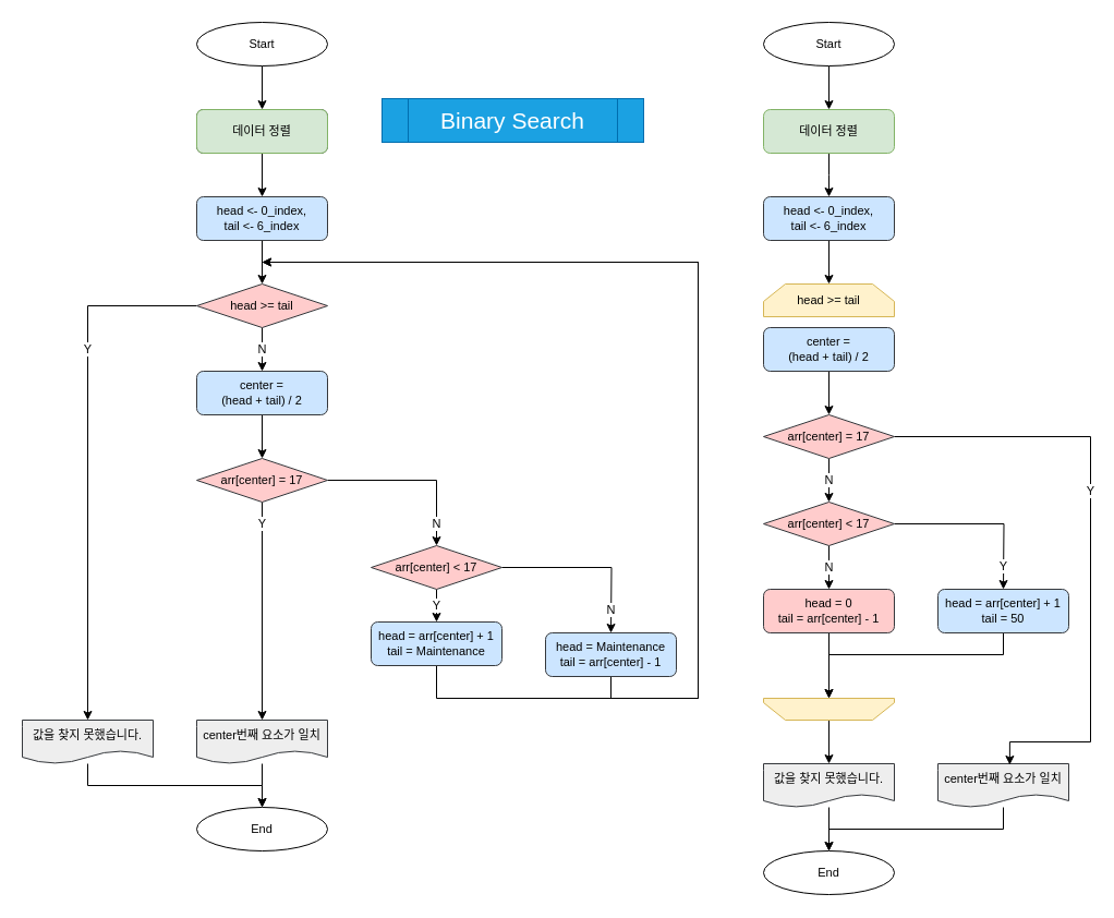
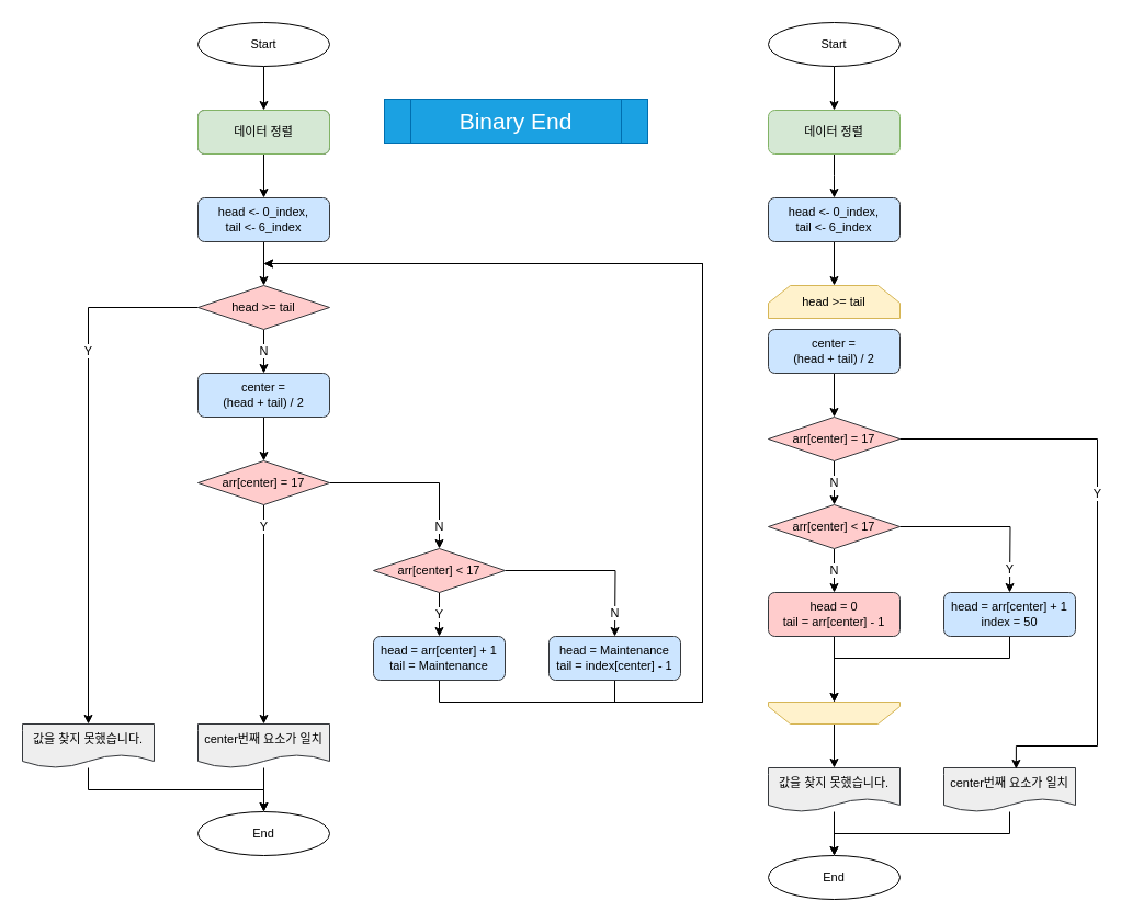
  <mxCell id="0" />
  <mxCell id="1" parent="0" />
- <mxCell id="2" value="Binary Search" style="shape=process;whiteSpace=wrap;html=1;backgroundOutline=1;fillColor=#1ba1e2;strokeColor=#006EAF;fontSize=21;fontColor=#ffffff;" parent="1" vertex="1"><mxGeometry x="350" y="90" width="240" height="40" as="geometry" /></mxCell>
+ <mxCell id="2" value="Binary End" style="shape=process;whiteSpace=wrap;html=1;backgroundOutline=1;fillColor=#1ba1e2;strokeColor=#006EAF;fontSize=21;fontColor=#ffffff;" parent="1" vertex="1"><mxGeometry x="350" y="90" width="240" height="40" as="geometry" /></mxCell>
  <mxCell id="3" style="edgeStyle=orthogonalEdgeStyle;rounded=0;orthogonalLoop=1;jettySize=auto;html=1;entryX=0.5;entryY=0;entryDx=0;entryDy=0;" parent="1" source="4" target="23" edge="1"><mxGeometry relative="1" as="geometry" /></mxCell>
  <mxCell id="4" value="Start" style="ellipse;whiteSpace=wrap;html=1;fontSize=11;" parent="1" vertex="1"><mxGeometry x="180" y="20" width="120" height="40" as="geometry" /></mxCell>
  <mxCell id="5" style="edgeStyle=orthogonalEdgeStyle;rounded=0;orthogonalLoop=1;jettySize=auto;html=1;entryX=0.5;entryY=0;entryDx=0;entryDy=0;fontSize=11;" parent="1" source="6" target="32" edge="1"><mxGeometry relative="1" as="geometry" /></mxCell>
  <mxCell id="6" value="head &amp;lt;- 0_index,&lt;br&gt;tail &amp;lt;- 6_index" style="rounded=1;whiteSpace=wrap;html=1;fontSize=11;fillColor=#cce5ff;strokeColor=#36393d;" parent="1" vertex="1"><mxGeometry x="180" y="180" width="120" height="40" as="geometry" /></mxCell>
  <mxCell id="7" style="edgeStyle=orthogonalEdgeStyle;rounded=0;orthogonalLoop=1;jettySize=auto;html=1;exitX=0.5;exitY=1;exitDx=0;exitDy=0;entryX=0.5;entryY=0;entryDx=0;entryDy=0;fontSize=11;" parent="1" source="8" target="11" edge="1"><mxGeometry relative="1" as="geometry" /></mxCell>
  <mxCell id="8" value="center = &lt;br&gt;(head + tail) / 2" style="rounded=1;whiteSpace=wrap;html=1;fontSize=11;fillColor=#cce5ff;strokeColor=#36393d;" parent="1" vertex="1"><mxGeometry x="180" y="340" width="120" height="40" as="geometry" /></mxCell>
  <mxCell id="9" value="Y" style="edgeStyle=orthogonalEdgeStyle;rounded=0;orthogonalLoop=1;jettySize=auto;html=1;exitX=0.5;exitY=1;exitDx=0;exitDy=0;entryX=0.5;entryY=0;entryDx=0;entryDy=0;fontSize=11;" parent="1" source="11" target="13" edge="1"><mxGeometry x="-0.8" relative="1" as="geometry"><Array as="points"><mxPoint x="240" y="480" /><mxPoint x="240" y="480" /></Array><mxPoint as="offset" /></mxGeometry></mxCell>
  <mxCell id="10" value="N" style="edgeStyle=orthogonalEdgeStyle;rounded=0;orthogonalLoop=1;jettySize=auto;html=1;fontSize=11;" parent="1" source="11" edge="1"><mxGeometry x="0.75" relative="1" as="geometry"><mxPoint x="400" y="500" as="targetPoint" /><Array as="points"><mxPoint x="400" y="440" /></Array><mxPoint as="offset" /></mxGeometry></mxCell>
  <mxCell id="11" value="arr[center] = 17" style="rhombus;whiteSpace=wrap;html=1;fontSize=11;fillColor=#ffcccc;strokeColor=#36393d;" parent="1" vertex="1"><mxGeometry x="180" y="420" width="120" height="40" as="geometry" /></mxCell>
  <mxCell id="12" style="edgeStyle=orthogonalEdgeStyle;rounded=0;orthogonalLoop=1;jettySize=auto;html=1;entryX=0.5;entryY=0;entryDx=0;entryDy=0;fontSize=11;" parent="1" source="13" edge="1"><mxGeometry relative="1" as="geometry"><mxPoint x="240" y="740" as="targetPoint" /></mxGeometry></mxCell>
  <mxCell id="13" value="center번째 요소가 일치" style="shape=document;whiteSpace=wrap;html=1;boundedLbl=1;fontSize=11;fillColor=#eeeeee;strokeColor=#36393d;" parent="1" vertex="1"><mxGeometry x="180" y="660" width="120" height="40" as="geometry" /></mxCell>
  <mxCell id="14" value="End" style="ellipse;whiteSpace=wrap;html=1;fontSize=11;" parent="1" vertex="1"><mxGeometry x="180" y="740" width="120" height="40" as="geometry" /></mxCell>
  <mxCell id="15" value="Y" style="edgeStyle=orthogonalEdgeStyle;rounded=0;orthogonalLoop=1;jettySize=auto;html=1;entryX=0.5;entryY=0;entryDx=0;entryDy=0;fontSize=11;" parent="1" source="17" target="19" edge="1"><mxGeometry relative="1" as="geometry" /></mxCell>
  <mxCell id="16" value="N" style="edgeStyle=orthogonalEdgeStyle;rounded=0;orthogonalLoop=1;jettySize=auto;html=1;fontSize=11;entryX=0.5;entryY=0;entryDx=0;entryDy=0;" parent="1" source="17" edge="1"><mxGeometry x="0.75" relative="1" as="geometry"><mxPoint x="560" y="580" as="targetPoint" /><mxPoint as="offset" /></mxGeometry></mxCell>
  <mxCell id="17" value="arr[center] &amp;lt; 17" style="rhombus;whiteSpace=wrap;html=1;fontSize=11;fillColor=#ffcccc;strokeColor=#36393d;" parent="1" vertex="1"><mxGeometry x="340" y="500" width="120" height="40" as="geometry" /></mxCell>
  <mxCell id="18" style="edgeStyle=orthogonalEdgeStyle;rounded=0;orthogonalLoop=1;jettySize=auto;html=1;fontSize=11;" parent="1" source="19" edge="1"><mxGeometry relative="1" as="geometry"><mxPoint x="240" y="240" as="targetPoint" /><Array as="points"><mxPoint x="400" y="640" /><mxPoint x="640" y="640" /><mxPoint x="640" y="240" /></Array></mxGeometry></mxCell>
- <mxCell id="19" value="head = arr[center] + 1&lt;br&gt;tail = Maintenance" style="rounded=1;whiteSpace=wrap;html=1;fontSize=11;fillColor=#cce5ff;strokeColor=#36393d;" parent="1" vertex="1"><mxGeometry x="340" y="570" width="120" height="40" as="geometry" /></mxCell>
+ <mxCell id="19" value="head = arr[center] + 1&lt;br&gt;tail = Maintenance" style="rounded=1;whiteSpace=wrap;html=1;fontSize=11;fillColor=#cce5ff;strokeColor=#36393d;" parent="1" vertex="1"><mxGeometry x="340" y="580" width="120" height="40" as="geometry" /></mxCell>
  <mxCell id="20" style="edgeStyle=orthogonalEdgeStyle;rounded=0;orthogonalLoop=1;jettySize=auto;html=1;fontSize=11;" parent="1" source="21" edge="1"><mxGeometry relative="1" as="geometry"><mxPoint x="240" y="240" as="targetPoint" /><Array as="points"><mxPoint x="560" y="640" /><mxPoint x="640" y="640" /><mxPoint x="640" y="240" /><mxPoint x="430" y="240" /></Array></mxGeometry></mxCell>
- <mxCell id="21" value="head = Maintenance&lt;br&gt;tail = arr[center] - 1" style="rounded=1;whiteSpace=wrap;html=1;fontSize=11;fillColor=#cce5ff;strokeColor=#36393d;" parent="1" vertex="1"><mxGeometry x="500" y="580" width="120" height="40" as="geometry" /></mxCell>
+ <mxCell id="21" value="head = Maintenance&lt;br&gt;tail = index[center] - 1" style="rounded=1;whiteSpace=wrap;html=1;fontSize=11;fillColor=#cce5ff;strokeColor=#36393d;" parent="1" vertex="1"><mxGeometry x="500" y="580" width="120" height="40" as="geometry" /></mxCell>
  <mxCell id="22" style="edgeStyle=orthogonalEdgeStyle;rounded=0;orthogonalLoop=1;jettySize=auto;html=1;" parent="1" source="23" target="6" edge="1"><mxGeometry relative="1" as="geometry" /></mxCell>
  <mxCell id="23" value="데이터 정렬" style="rounded=1;whiteSpace=wrap;html=1;fontSize=11;fillColor=#cce5ff;strokeColor=#36393d;" parent="1" vertex="1"><mxGeometry x="180" y="100" width="120" height="40" as="geometry" /></mxCell>
  <mxCell id="24" style="edgeStyle=orthogonalEdgeStyle;rounded=0;orthogonalLoop=1;jettySize=auto;html=1;entryX=0.5;entryY=0;entryDx=0;entryDy=0;fontSize=11;" parent="1" source="25" target="27" edge="1"><mxGeometry relative="1" as="geometry" /></mxCell>
  <mxCell id="25" value="Start" style="ellipse;whiteSpace=wrap;html=1;fontSize=11;" parent="1" vertex="1"><mxGeometry x="700" y="20" width="120" height="40" as="geometry" /></mxCell>
  <mxCell id="26" style="edgeStyle=orthogonalEdgeStyle;rounded=0;orthogonalLoop=1;jettySize=auto;html=1;entryX=0.5;entryY=0;entryDx=0;entryDy=0;fontSize=11;" parent="1" source="27" edge="1"><mxGeometry relative="1" as="geometry"><mxPoint x="760" y="180" as="targetPoint" /></mxGeometry></mxCell>
  <mxCell id="27" value="데이터 정렬" style="rounded=1;whiteSpace=wrap;html=1;fontSize=11;fillColor=#d5e8d4;strokeColor=#82b366;" parent="1" vertex="1"><mxGeometry x="700" y="100" width="120" height="40" as="geometry" /></mxCell>
  <mxCell id="28" style="edgeStyle=orthogonalEdgeStyle;rounded=0;orthogonalLoop=1;jettySize=auto;html=1;fontSize=11;" parent="1" source="29" edge="1"><mxGeometry relative="1" as="geometry"><mxPoint x="240" y="740" as="targetPoint" /><Array as="points"><mxPoint x="80" y="720" /><mxPoint x="240" y="720" /></Array></mxGeometry></mxCell>
  <mxCell id="29" value="값을 찾지 못했습니다." style="shape=document;whiteSpace=wrap;html=1;boundedLbl=1;fontSize=11;fillColor=#eeeeee;strokeColor=#36393d;" parent="1" vertex="1"><mxGeometry x="20" y="660" width="120" height="40" as="geometry" /></mxCell>
  <mxCell id="30" value="N" style="edgeStyle=orthogonalEdgeStyle;rounded=0;orthogonalLoop=1;jettySize=auto;html=1;exitX=0.5;exitY=1;exitDx=0;exitDy=0;entryX=0.5;entryY=0;entryDx=0;entryDy=0;fontSize=11;" parent="1" source="32" target="8" edge="1"><mxGeometry relative="1" as="geometry" /></mxCell>
  <mxCell id="31" value="Y" style="edgeStyle=orthogonalEdgeStyle;rounded=0;orthogonalLoop=1;jettySize=auto;html=1;fontSize=11;entryX=0.5;entryY=0;entryDx=0;entryDy=0;" parent="1" source="32" target="29" edge="1"><mxGeometry x="-0.417" relative="1" as="geometry"><mxPoint x="80" y="710" as="targetPoint" /><mxPoint as="offset" /></mxGeometry></mxCell>
  <mxCell id="32" value="head &amp;gt;= tail" style="rhombus;whiteSpace=wrap;html=1;fontSize=11;fillColor=#ffcccc;strokeColor=#36393d;" parent="1" vertex="1"><mxGeometry x="180" y="260" width="120" height="40" as="geometry" /></mxCell>
  <mxCell id="33" style="edgeStyle=orthogonalEdgeStyle;rounded=0;orthogonalLoop=1;jettySize=auto;html=1;entryX=0.5;entryY=0;entryDx=0;entryDy=0;" edge="1" parent="1" source="34" target="37"><mxGeometry relative="1" as="geometry" /></mxCell>
  <mxCell id="34" value="값을 찾지 못했습니다." style="shape=document;whiteSpace=wrap;html=1;boundedLbl=1;fontSize=11;fillColor=#eeeeee;strokeColor=#36393d;" parent="1" vertex="1"><mxGeometry x="700" y="700" width="120" height="40" as="geometry" /></mxCell>
  <mxCell id="35" style="edgeStyle=orthogonalEdgeStyle;rounded=0;orthogonalLoop=1;jettySize=auto;html=1;" edge="1" parent="1" source="36" target="37"><mxGeometry relative="1" as="geometry"><Array as="points"><mxPoint x="920" y="760" /><mxPoint x="760" y="760" /></Array></mxGeometry></mxCell>
  <mxCell id="36" value="center번째 요소가 일치" style="shape=document;whiteSpace=wrap;html=1;boundedLbl=1;fontSize=11;fillColor=#eeeeee;strokeColor=#36393d;" parent="1" vertex="1"><mxGeometry x="860" y="700" width="120" height="40" as="geometry" /></mxCell>
  <mxCell id="37" value="End" style="ellipse;whiteSpace=wrap;html=1;fontSize=11;" parent="1" vertex="1"><mxGeometry x="700" y="780" width="120" height="40" as="geometry" /></mxCell>
  <mxCell id="38" value="&lt;span style=&quot;&quot;&gt;head &amp;gt;= tail&lt;/span&gt;" style="shape=loopLimit;whiteSpace=wrap;html=1;fontSize=11;fillColor=#fff2cc;strokeColor=#d6b656;" parent="1" vertex="1"><mxGeometry x="700" y="260" width="120" height="30" as="geometry" /></mxCell>
  <mxCell id="39" style="edgeStyle=orthogonalEdgeStyle;rounded=0;orthogonalLoop=1;jettySize=auto;html=1;entryX=0.5;entryY=0;entryDx=0;entryDy=0;" edge="1" parent="1" source="40" target="48"><mxGeometry relative="1" as="geometry" /></mxCell>
  <mxCell id="40" value="center = &lt;br&gt;(head + tail) / 2" style="rounded=1;whiteSpace=wrap;html=1;fontSize=11;fillColor=#cce5ff;strokeColor=#36393d;" parent="1" vertex="1"><mxGeometry x="700" y="300" width="120" height="40" as="geometry" /></mxCell>
  <mxCell id="41" value="N" style="edgeStyle=orthogonalEdgeStyle;rounded=0;orthogonalLoop=1;jettySize=auto;html=1;entryX=0.5;entryY=0;entryDx=0;entryDy=0;fontSize=11;" parent="1" source="43" edge="1"><mxGeometry relative="1" as="geometry"><mxPoint x="760" y="540" as="targetPoint" /></mxGeometry></mxCell>
  <mxCell id="42" value="Y" style="edgeStyle=orthogonalEdgeStyle;rounded=0;orthogonalLoop=1;jettySize=auto;html=1;fontSize=11;entryX=0.5;entryY=0;entryDx=0;entryDy=0;" parent="1" source="43" edge="1"><mxGeometry x="0.75" relative="1" as="geometry"><mxPoint x="920" y="540" as="targetPoint" /><mxPoint as="offset" /></mxGeometry></mxCell>
  <mxCell id="43" value="arr[center] &amp;lt; 17" style="rhombus;whiteSpace=wrap;html=1;fontSize=11;fillColor=#ffcccc;strokeColor=#36393d;" parent="1" vertex="1"><mxGeometry x="700" y="460" width="120" height="40" as="geometry" /></mxCell>
  <mxCell id="44" style="edgeStyle=orthogonalEdgeStyle;rounded=0;orthogonalLoop=1;jettySize=auto;html=1;exitX=0.5;exitY=1;exitDx=0;exitDy=0;" edge="1" parent="1"><mxGeometry relative="1" as="geometry"><mxPoint x="760" y="640" as="targetPoint" /><mxPoint x="760" y="580" as="sourcePoint" /></mxGeometry></mxCell>
  <mxCell id="45" style="edgeStyle=orthogonalEdgeStyle;rounded=0;orthogonalLoop=1;jettySize=auto;html=1;entryX=0.5;entryY=1;entryDx=0;entryDy=0;" edge="1" parent="1" target="50"><mxGeometry relative="1" as="geometry"><mxPoint x="920" y="580" as="sourcePoint" /><Array as="points"><mxPoint x="920" y="600" /><mxPoint x="760" y="600" /></Array></mxGeometry></mxCell>
  <mxCell id="46" value="N" style="edgeStyle=orthogonalEdgeStyle;rounded=0;orthogonalLoop=1;jettySize=auto;html=1;entryX=0.5;entryY=0;entryDx=0;entryDy=0;" edge="1" parent="1" source="48" target="43"><mxGeometry relative="1" as="geometry" /></mxCell>
  <mxCell id="47" value="Y" style="edgeStyle=orthogonalEdgeStyle;rounded=0;orthogonalLoop=1;jettySize=auto;html=1;entryX=0.549;entryY=0.025;entryDx=0;entryDy=0;entryPerimeter=0;" edge="1" parent="1" source="48" target="36"><mxGeometry x="-0.171" relative="1" as="geometry"><Array as="points"><mxPoint x="1000" y="400" /><mxPoint x="1000" y="680" /><mxPoint x="926" y="680" /></Array><mxPoint as="offset" /></mxGeometry></mxCell>
  <mxCell id="48" value="arr[center] = 17" style="rhombus;whiteSpace=wrap;html=1;fontSize=11;fillColor=#ffcccc;strokeColor=#36393d;" parent="1" vertex="1"><mxGeometry x="700" y="380" width="120" height="40" as="geometry" /></mxCell>
  <mxCell id="49" style="edgeStyle=orthogonalEdgeStyle;rounded=0;orthogonalLoop=1;jettySize=auto;html=1;entryX=0.5;entryY=0;entryDx=0;entryDy=0;" edge="1" parent="1" source="50" target="34"><mxGeometry relative="1" as="geometry" /></mxCell>
  <mxCell id="50" value="" style="shape=loopLimit;whiteSpace=wrap;html=1;fontSize=11;fillColor=#fff2cc;strokeColor=#d6b656;rotation=-180;" parent="1" vertex="1"><mxGeometry x="700" y="640" width="120" height="20" as="geometry" /></mxCell>
  <mxCell id="51" value="데이터 정렬" style="rounded=1;whiteSpace=wrap;html=1;fontSize=11;fillColor=#d5e8d4;strokeColor=#82b366;" vertex="1" parent="1"><mxGeometry x="180" y="100" width="120" height="40" as="geometry" /></mxCell>
  <mxCell id="52" style="edgeStyle=orthogonalEdgeStyle;rounded=0;orthogonalLoop=1;jettySize=auto;html=1;entryX=0.5;entryY=0;entryDx=0;entryDy=0;" edge="1" parent="1" source="53" target="38"><mxGeometry relative="1" as="geometry" /></mxCell>
  <mxCell id="53" value="head &amp;lt;- 0_index,&lt;br&gt;tail &amp;lt;- 6_index" style="rounded=1;whiteSpace=wrap;html=1;fontSize=11;fillColor=#cce5ff;strokeColor=#36393d;" vertex="1" parent="1"><mxGeometry x="700" y="180" width="120" height="40" as="geometry" /></mxCell>
- <mxCell id="54" value="head = arr[center] + 1&lt;br&gt;tail = 50" style="rounded=1;whiteSpace=wrap;html=1;fontSize=11;fillColor=#cce5ff;strokeColor=#36393d;" vertex="1" parent="1"><mxGeometry x="860" y="540" width="120" height="40" as="geometry" /></mxCell>
+ <mxCell id="54" value="head = arr[center] + 1&lt;br&gt;index = 50" style="rounded=1;whiteSpace=wrap;html=1;fontSize=11;fillColor=#cce5ff;strokeColor=#36393d;" vertex="1" parent="1"><mxGeometry x="860" y="540" width="120" height="40" as="geometry" /></mxCell>
  <mxCell id="55" value="head = 0&lt;br&gt;tail = arr[center] - 1" style="rounded=1;whiteSpace=wrap;html=1;fontSize=11;fillColor=#ffcccc;strokeColor=#36393d;" vertex="1" parent="1"><mxGeometry x="700" y="540" width="120" height="40" as="geometry" /></mxCell>
